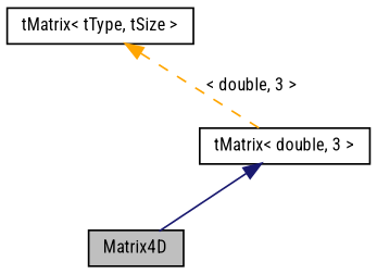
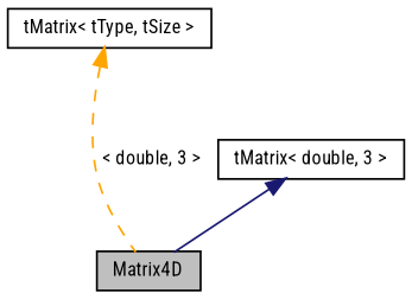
  digraph {
    fontname="Roboto Condensed"
    node [color=black fillcolor=white fontname="Roboto Condensed" fontsize=10 shape=record style=filled]
    edge [dir=back fontname="Roboto Condensed" fontsize=10 labelfontname=FreeSans labelfontsize=10]
    n1 [fillcolor=grey75 fontcolor=black height=0.2 label=Matrix4D width=0.4]
    n2 [height=0.2 label="tMatrix\< double, 3 \>" width=0.4]
    n3 [height=0.2 label="tMatrix\< tType, tSize \>" width=0.4]
    n2 -> n1 [color=midnightblue style=solid]
-   n3 -> n2 [color=orange label=" \< double, 3 \>" style=dashed]
+   n3 -> n1 [color=orange label=" \< double, 3 \>" style=dashed]
  }
